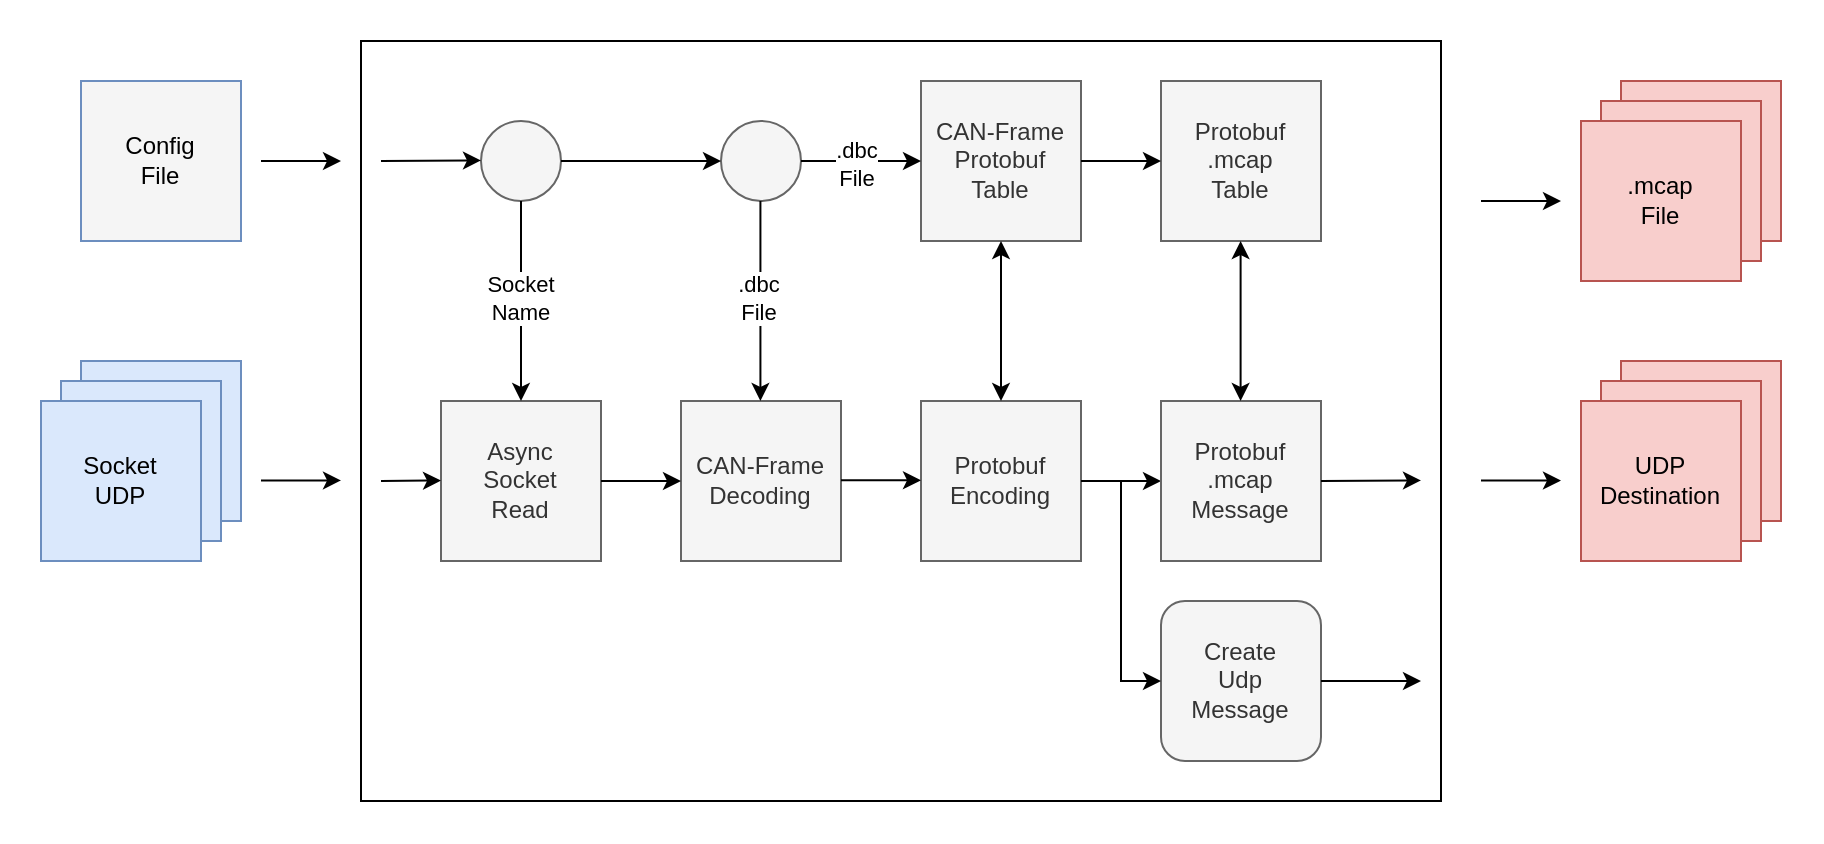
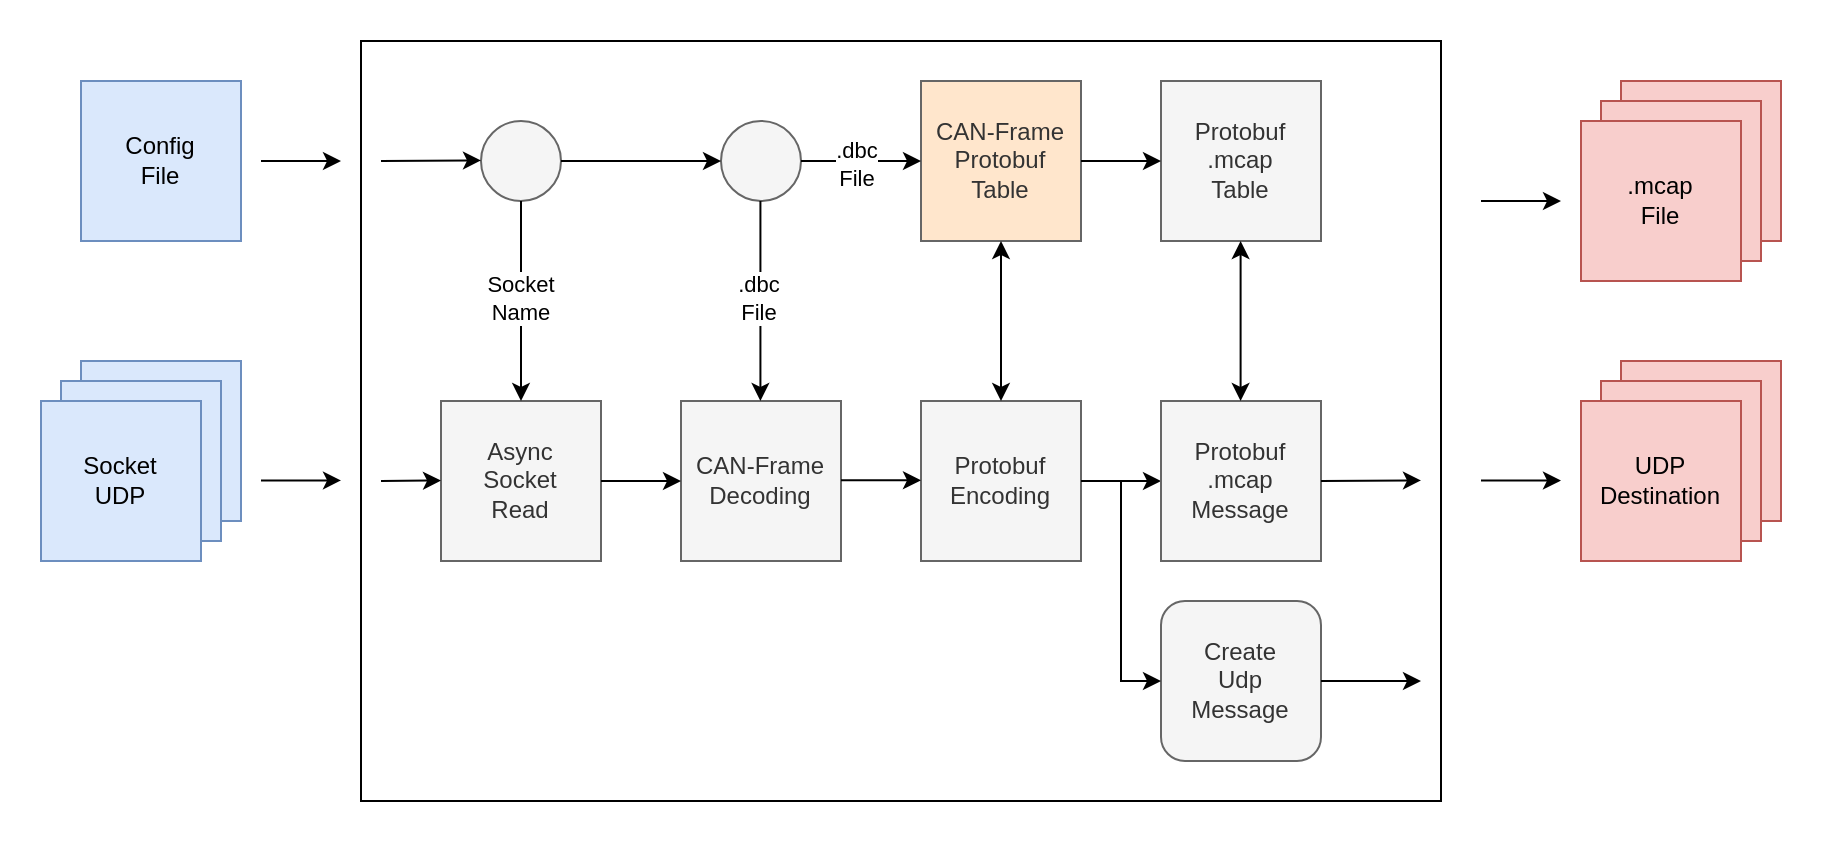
  <mxCell id="0" />
  <mxCell id="1" parent="0" />
  <mxCell id="2" value="" style="rounded=0;whiteSpace=wrap;html=1;" vertex="1" parent="1"><mxGeometry x="180" y="20" width="540" height="380" as="geometry" /></mxCell>
  <mxCell id="3" value="" style="rounded=0;whiteSpace=wrap;html=1;fillColor=#f8cecc;strokeColor=#b85450;" vertex="1" parent="1"><mxGeometry x="810" y="180" width="80" height="80" as="geometry" /></mxCell>
  <mxCell id="4" value="" style="rounded=0;whiteSpace=wrap;html=1;fillColor=#f8cecc;strokeColor=#b85450;" vertex="1" parent="1"><mxGeometry x="810" y="40" width="80" height="80" as="geometry" /></mxCell>
  <mxCell id="5" value="" style="rounded=0;whiteSpace=wrap;html=1;fillColor=#f8cecc;strokeColor=#b85450;" vertex="1" parent="1"><mxGeometry x="800" y="50" width="80" height="80" as="geometry" /></mxCell>
  <mxCell id="6" value="" style="rounded=0;whiteSpace=wrap;html=1;fillColor=#dae8fc;strokeColor=#6c8ebf;" vertex="1" parent="1"><mxGeometry x="40" y="180" width="80" height="80" as="geometry" /></mxCell>
  <mxCell id="7" value="" style="rounded=0;whiteSpace=wrap;html=1;fillColor=#dae8fc;strokeColor=#6c8ebf;" vertex="1" parent="1"><mxGeometry x="30" y="190" width="80" height="80" as="geometry" /></mxCell>
  <mxCell id="8" value="Socket&lt;br&gt;UDP" style="rounded=0;whiteSpace=wrap;html=1;fillColor=#dae8fc;strokeColor=#6c8ebf;" vertex="1" parent="1"><mxGeometry x="20" y="200" width="80" height="80" as="geometry" /></mxCell>
- <mxCell id="9" value="Config&lt;br&gt;File" style="rounded=0;whiteSpace=wrap;html=1;fillColor=#f5f5f5;strokeColor=#6c8ebf;" vertex="1" parent="1"><mxGeometry x="40" y="40" width="80" height="80" as="geometry" /></mxCell>
+ <mxCell id="9" value="Config&lt;br&gt;File" style="rounded=0;whiteSpace=wrap;html=1;fillColor=#dae8fc;strokeColor=#6c8ebf;" vertex="1" parent="1"><mxGeometry x="40" y="40" width="80" height="80" as="geometry" /></mxCell>
  <mxCell id="10" value="" style="endArrow=classic;html=1;rounded=0;" edge="1" parent="1"><mxGeometry width="50" height="50" relative="1" as="geometry"><mxPoint x="130" y="80" as="sourcePoint" /><mxPoint x="170" y="80" as="targetPoint" /></mxGeometry></mxCell>
  <mxCell id="11" value="" style="endArrow=classic;html=1;rounded=0;" edge="1" parent="1"><mxGeometry width="50" height="50" relative="1" as="geometry"><mxPoint x="130" y="239.71" as="sourcePoint" /><mxPoint x="170" y="239.71" as="targetPoint" /></mxGeometry></mxCell>
  <mxCell id="12" value=".mcap&lt;br&gt;File" style="rounded=0;whiteSpace=wrap;html=1;fillColor=#f8cecc;strokeColor=#b85450;" vertex="1" parent="1"><mxGeometry x="790" y="60" width="80" height="80" as="geometry" /></mxCell>
  <mxCell id="13" value="" style="endArrow=classic;html=1;rounded=0;" edge="1" parent="1"><mxGeometry width="50" height="50" relative="1" as="geometry"><mxPoint x="740" y="100" as="sourcePoint" /><mxPoint x="780" y="100" as="targetPoint" /></mxGeometry></mxCell>
  <mxCell id="14" value="Async&lt;br&gt;Socket&lt;br&gt;Read" style="rounded=0;whiteSpace=wrap;html=1;fillColor=#f5f5f5;fontColor=#333333;strokeColor=#666666;" vertex="1" parent="1"><mxGeometry x="220" y="200" width="80" height="80" as="geometry" /></mxCell>
  <mxCell id="15" value="" style="ellipse;whiteSpace=wrap;html=1;aspect=fixed;fillColor=#f5f5f5;fontColor=#333333;strokeColor=#666666;" vertex="1" parent="1"><mxGeometry x="240" y="60" width="40" height="40" as="geometry" /></mxCell>
  <mxCell id="16" value="" style="endArrow=classic;html=1;rounded=0;" edge="1" parent="1"><mxGeometry width="50" height="50" relative="1" as="geometry"><mxPoint x="190" y="80" as="sourcePoint" /><mxPoint x="240" y="79.71" as="targetPoint" /></mxGeometry></mxCell>
  <mxCell id="17" value="" style="endArrow=classic;html=1;rounded=0;exitX=0.5;exitY=1;exitDx=0;exitDy=0;entryX=0.5;entryY=0;entryDx=0;entryDy=0;" edge="1" parent="1" source="15" target="14"><mxGeometry width="50" height="50" relative="1" as="geometry"><mxPoint x="250" y="170" as="sourcePoint" /><mxPoint x="300" y="120" as="targetPoint" /></mxGeometry></mxCell>
  <mxCell id="18" value="Socket&lt;br&gt;Name" style="edgeLabel;html=1;align=center;verticalAlign=middle;resizable=0;points=[];" vertex="1" connectable="0" parent="17"><mxGeometry x="-0.046" y="-1" relative="1" as="geometry"><mxPoint as="offset" /></mxGeometry></mxCell>
  <mxCell id="19" value="" style="endArrow=classic;html=1;rounded=0;" edge="1" parent="1"><mxGeometry width="50" height="50" relative="1" as="geometry"><mxPoint x="190" y="240" as="sourcePoint" /><mxPoint x="220" y="239.76" as="targetPoint" /></mxGeometry></mxCell>
  <mxCell id="20" value="CAN-Frame&lt;br&gt;Decoding" style="rounded=0;whiteSpace=wrap;html=1;fillColor=#f5f5f5;fontColor=#333333;strokeColor=#666666;" vertex="1" parent="1"><mxGeometry x="340" y="200" width="80" height="80" as="geometry" /></mxCell>
  <mxCell id="21" value="" style="ellipse;whiteSpace=wrap;html=1;aspect=fixed;fillColor=#f5f5f5;fontColor=#333333;strokeColor=#666666;" vertex="1" parent="1"><mxGeometry x="360" y="60" width="40" height="40" as="geometry" /></mxCell>
  <mxCell id="22" value="" style="endArrow=classic;html=1;rounded=0;exitX=1;exitY=0.5;exitDx=0;exitDy=0;entryX=0;entryY=0.5;entryDx=0;entryDy=0;" edge="1" parent="1" source="15" target="21"><mxGeometry width="50" height="50" relative="1" as="geometry"><mxPoint x="340" y="180" as="sourcePoint" /><mxPoint x="390" y="130" as="targetPoint" /></mxGeometry></mxCell>
  <mxCell id="23" value="" style="endArrow=classic;html=1;rounded=0;exitX=0.5;exitY=1;exitDx=0;exitDy=0;entryX=0.5;entryY=0;entryDx=0;entryDy=0;" edge="1" parent="1"><mxGeometry width="50" height="50" relative="1" as="geometry"><mxPoint x="379.71" y="100" as="sourcePoint" /><mxPoint x="379.71" y="200" as="targetPoint" /></mxGeometry></mxCell>
  <mxCell id="24" value=".dbc&lt;br&gt;File" style="edgeLabel;html=1;align=center;verticalAlign=middle;resizable=0;points=[];" vertex="1" connectable="0" parent="23"><mxGeometry x="-0.046" y="-1" relative="1" as="geometry"><mxPoint as="offset" /></mxGeometry></mxCell>
  <mxCell id="25" value="" style="endArrow=classic;html=1;rounded=0;entryX=0;entryY=0.5;entryDx=0;entryDy=0;" edge="1" parent="1" target="20"><mxGeometry width="50" height="50" relative="1" as="geometry"><mxPoint x="300" y="240" as="sourcePoint" /><mxPoint x="350" y="190" as="targetPoint" /></mxGeometry></mxCell>
  <mxCell id="26" value="Protobuf&lt;br&gt;Encoding" style="rounded=0;whiteSpace=wrap;html=1;fillColor=#f5f5f5;fontColor=#333333;strokeColor=#666666;" vertex="1" parent="1"><mxGeometry x="460" y="200" width="80" height="80" as="geometry" /></mxCell>
  <mxCell id="27" value="" style="endArrow=classic;html=1;rounded=0;entryX=0;entryY=0.5;entryDx=0;entryDy=0;" edge="1" parent="1"><mxGeometry width="50" height="50" relative="1" as="geometry"><mxPoint x="420" y="239.66" as="sourcePoint" /><mxPoint x="460" y="239.66" as="targetPoint" /></mxGeometry></mxCell>
- <mxCell id="28" value="CAN-Frame&lt;br&gt;Protobuf&lt;br&gt;Table" style="rounded=0;whiteSpace=wrap;html=1;fillColor=#f5f5f5;fontColor=#333333;strokeColor=#666666;" vertex="1" parent="1"><mxGeometry x="460" y="40" width="80" height="80" as="geometry" /></mxCell>
+ <mxCell id="28" value="CAN-Frame&lt;br&gt;Protobuf&lt;br&gt;Table" style="rounded=0;whiteSpace=wrap;html=1;fillColor=#ffe6cc;fontColor=#333333;strokeColor=#666666;" vertex="1" parent="1"><mxGeometry x="460" y="40" width="80" height="80" as="geometry" /></mxCell>
  <mxCell id="29" value="" style="endArrow=classic;startArrow=classic;html=1;rounded=0;" edge="1" parent="1" source="26"><mxGeometry width="50" height="50" relative="1" as="geometry"><mxPoint x="450" y="170" as="sourcePoint" /><mxPoint x="500" y="120" as="targetPoint" /></mxGeometry></mxCell>
  <mxCell id="30" value="" style="endArrow=classic;html=1;rounded=0;entryX=0;entryY=0.5;entryDx=0;entryDy=0;" edge="1" parent="1" target="28"><mxGeometry width="50" height="50" relative="1" as="geometry"><mxPoint x="400" y="80" as="sourcePoint" /><mxPoint x="450" y="30" as="targetPoint" /></mxGeometry></mxCell>
  <mxCell id="31" value=".dbc&lt;br&gt;File" style="edgeLabel;html=1;align=center;verticalAlign=middle;resizable=0;points=[];" vertex="1" connectable="0" parent="30"><mxGeometry x="-0.093" y="-1" relative="1" as="geometry"><mxPoint as="offset" /></mxGeometry></mxCell>
  <mxCell id="32" value="" style="endArrow=classic;html=1;rounded=0;" edge="1" parent="1"><mxGeometry width="50" height="50" relative="1" as="geometry"><mxPoint x="540" y="240" as="sourcePoint" /><mxPoint x="580" y="240" as="targetPoint" /></mxGeometry></mxCell>
  <mxCell id="33" value="Protobuf&lt;br&gt;.mcap&lt;br&gt;Message" style="rounded=0;whiteSpace=wrap;html=1;fillColor=#f5f5f5;fontColor=#333333;strokeColor=#666666;" vertex="1" parent="1"><mxGeometry x="580" y="200" width="80" height="80" as="geometry" /></mxCell>
  <mxCell id="34" value="Protobuf&lt;br&gt;.mcap&lt;br&gt;Table" style="rounded=0;whiteSpace=wrap;html=1;fillColor=#f5f5f5;fontColor=#333333;strokeColor=#666666;" vertex="1" parent="1"><mxGeometry x="580" y="40" width="80" height="80" as="geometry" /></mxCell>
  <mxCell id="35" value="" style="endArrow=classic;html=1;rounded=0;entryX=0;entryY=0.5;entryDx=0;entryDy=0;" edge="1" parent="1" target="34"><mxGeometry width="50" height="50" relative="1" as="geometry"><mxPoint x="540" y="80" as="sourcePoint" /><mxPoint x="590" y="30" as="targetPoint" /></mxGeometry></mxCell>
  <mxCell id="36" value="" style="endArrow=classic;startArrow=classic;html=1;rounded=0;" edge="1" parent="1"><mxGeometry width="50" height="50" relative="1" as="geometry"><mxPoint x="619.8" y="200" as="sourcePoint" /><mxPoint x="619.8" y="120" as="targetPoint" /></mxGeometry></mxCell>
  <mxCell id="37" value="" style="rounded=0;whiteSpace=wrap;html=1;fillColor=#f8cecc;strokeColor=#b85450;" vertex="1" parent="1"><mxGeometry x="800" y="190" width="80" height="80" as="geometry" /></mxCell>
  <mxCell id="38" value="UDP&lt;br&gt;Destination" style="rounded=0;whiteSpace=wrap;html=1;fillColor=#f8cecc;strokeColor=#b85450;" vertex="1" parent="1"><mxGeometry x="790" y="200" width="80" height="80" as="geometry" /></mxCell>
  <mxCell id="39" value="" style="endArrow=classic;html=1;rounded=0;" edge="1" parent="1"><mxGeometry width="50" height="50" relative="1" as="geometry"><mxPoint x="740" y="239.76" as="sourcePoint" /><mxPoint x="780" y="239.76" as="targetPoint" /></mxGeometry></mxCell>
  <mxCell id="40" value="Create&lt;br&gt;Udp&lt;br&gt;Message" style="whiteSpace=wrap;html=1;fillColor=#f5f5f5;fontColor=#333333;strokeColor=#666666;rounded=1;" vertex="1" parent="1"><mxGeometry x="580" y="300" width="80" height="80" as="geometry" /></mxCell>
  <mxCell id="41" value="" style="endArrow=classic;html=1;rounded=0;entryX=0;entryY=0.5;entryDx=0;entryDy=0;" edge="1" parent="1" target="40"><mxGeometry width="50" height="50" relative="1" as="geometry"><mxPoint x="560" y="240" as="sourcePoint" /><mxPoint x="610" y="190" as="targetPoint" /><Array as="points"><mxPoint x="560" y="340" /></Array></mxGeometry></mxCell>
  <mxCell id="42" value="" style="endArrow=classic;html=1;rounded=0;exitX=1;exitY=0.5;exitDx=0;exitDy=0;" edge="1" parent="1" source="33"><mxGeometry width="50" height="50" relative="1" as="geometry"><mxPoint x="670" y="239.71" as="sourcePoint" /><mxPoint x="710" y="239.71" as="targetPoint" /></mxGeometry></mxCell>
  <mxCell id="43" value="" style="endArrow=classic;html=1;rounded=0;exitX=1;exitY=0.5;exitDx=0;exitDy=0;" edge="1" parent="1" source="40"><mxGeometry width="50" height="50" relative="1" as="geometry"><mxPoint x="670" y="350" as="sourcePoint" /><mxPoint x="710" y="340" as="targetPoint" /></mxGeometry></mxCell>
